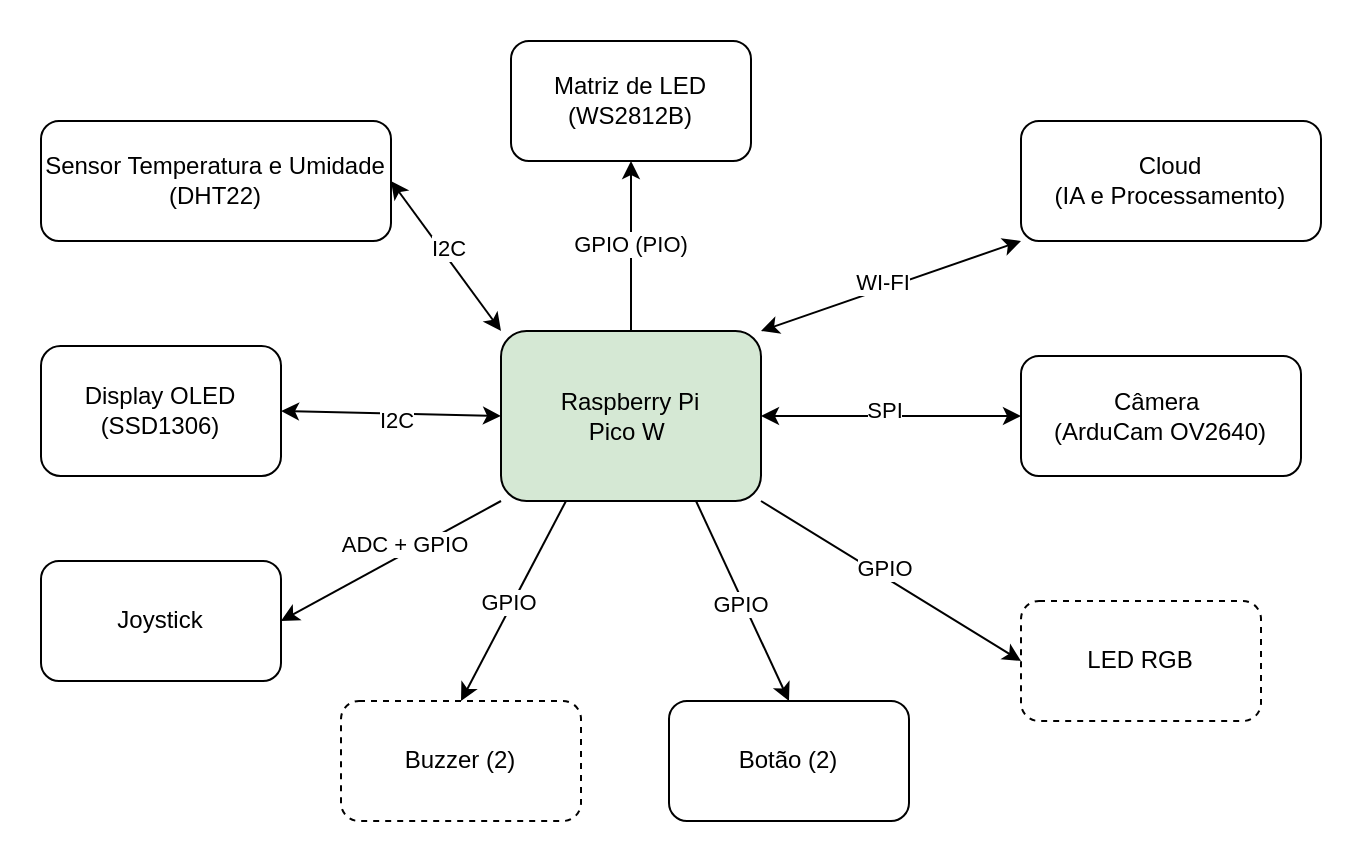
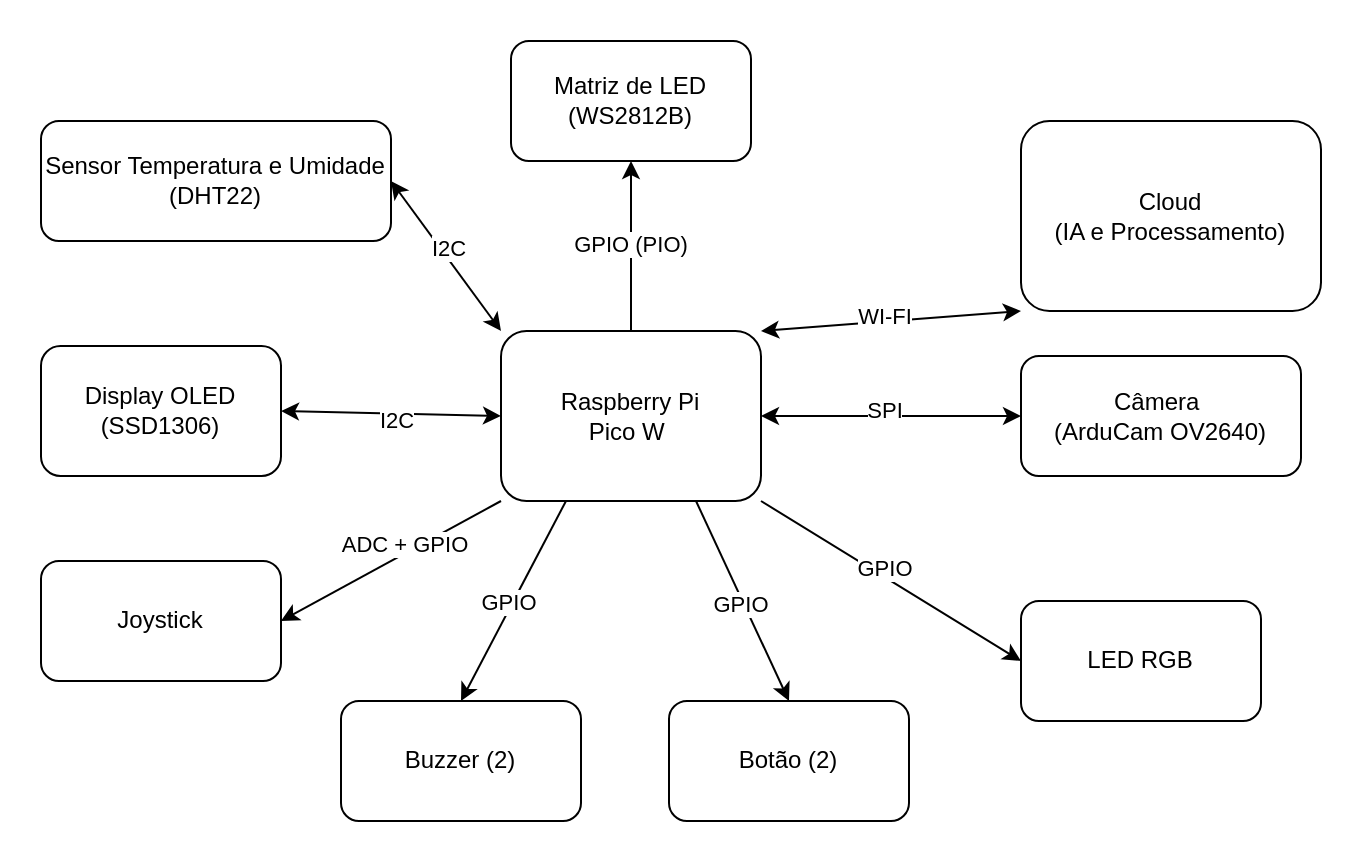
  <mxCell id="0" />
  <mxCell id="1" parent="0" />
  <mxCell id="2" value="Sensor Temperatura e Umidade (DHT22)" style="rounded=1;whiteSpace=wrap;html=1;" vertex="1" parent="1"><mxGeometry x="20" y="60" width="175" height="60" as="geometry" /></mxCell>
  <mxCell id="3" value="Display OLED (SSD1306)" style="rounded=1;whiteSpace=wrap;html=1;" vertex="1" parent="1"><mxGeometry x="20" y="172.5" width="120" height="65" as="geometry" /></mxCell>
- <mxCell id="4" value="Raspberry Pi &lt;br&gt;Pico W&amp;nbsp;" style="rounded=1;whiteSpace=wrap;html=1;fillColor=#d5e8d4;" vertex="1" parent="1"><mxGeometry x="250" y="165" width="130" height="85" as="geometry" /></mxCell>
+ <mxCell id="4" value="Raspberry Pi &lt;br&gt;Pico W&amp;nbsp;" style="rounded=1;whiteSpace=wrap;html=1;" vertex="1" parent="1"><mxGeometry x="250" y="165" width="130" height="85" as="geometry" /></mxCell>
  <mxCell id="5" value="Câmera&amp;nbsp;&lt;div&gt;(ArduCam OV2640)&lt;/div&gt;" style="rounded=1;whiteSpace=wrap;html=1;" vertex="1" parent="1"><mxGeometry x="510" y="177.5" width="140" height="60" as="geometry" /></mxCell>
  <mxCell id="6" value="" style="endArrow=classic;startArrow=classic;html=1;rounded=0;entryX=0;entryY=0;entryDx=0;entryDy=0;exitX=1;exitY=0.5;exitDx=0;exitDy=0;" edge="1" parent="1" source="2" target="4"><mxGeometry width="50" height="50" relative="1" as="geometry"><mxPoint x="310" y="390" as="sourcePoint" /><mxPoint x="360" y="340" as="targetPoint" /></mxGeometry></mxCell>
  <mxCell id="7" value="I2C" style="edgeLabel;html=1;align=center;verticalAlign=middle;resizable=0;points=[];" vertex="1" connectable="0" parent="6"><mxGeometry x="-0.056" y="3" relative="1" as="geometry"><mxPoint as="offset" /></mxGeometry></mxCell>
  <mxCell id="8" value="" style="endArrow=classic;startArrow=classic;html=1;rounded=0;exitX=1;exitY=0.5;exitDx=0;exitDy=0;" edge="1" parent="1" source="4" target="5"><mxGeometry width="50" height="50" relative="1" as="geometry"><mxPoint x="450" y="250" as="sourcePoint" /><mxPoint x="630" y="250" as="targetPoint" /></mxGeometry></mxCell>
  <mxCell id="9" value="SPI" style="edgeLabel;html=1;align=center;verticalAlign=middle;resizable=0;points=[];" vertex="1" connectable="0" parent="8"><mxGeometry x="-0.056" y="3" relative="1" as="geometry"><mxPoint as="offset" /></mxGeometry></mxCell>
  <mxCell id="10" value="" style="endArrow=classic;startArrow=classic;html=1;rounded=0;entryX=1;entryY=0.5;entryDx=0;entryDy=0;exitX=0;exitY=0.5;exitDx=0;exitDy=0;" edge="1" parent="1" source="4" target="3"><mxGeometry width="50" height="50" relative="1" as="geometry"><mxPoint x="80" y="205" as="sourcePoint" /><mxPoint x="260" y="205" as="targetPoint" /></mxGeometry></mxCell>
  <mxCell id="11" value="I2C" style="edgeLabel;html=1;align=center;verticalAlign=middle;resizable=0;points=[];" vertex="1" connectable="0" parent="10"><mxGeometry x="-0.056" y="3" relative="1" as="geometry"><mxPoint as="offset" /></mxGeometry></mxCell>
- <mxCell id="12" value="Cloud&lt;br&gt;(IA e Processamento)" style="rounded=1;whiteSpace=wrap;html=1;" vertex="1" parent="1"><mxGeometry x="510" y="60" width="150" height="60" as="geometry" /></mxCell>
+ <mxCell id="12" value="Cloud&lt;br&gt;(IA e Processamento)" style="rounded=1;whiteSpace=wrap;html=1;" vertex="1" parent="1"><mxGeometry x="510" y="60" width="150" height="95" as="geometry" /></mxCell>
  <mxCell id="13" value="" style="endArrow=classic;startArrow=classic;html=1;rounded=0;exitX=1;exitY=0;exitDx=0;exitDy=0;entryX=0;entryY=1;entryDx=0;entryDy=0;" edge="1" parent="1" source="4" target="12"><mxGeometry width="50" height="50" relative="1" as="geometry"><mxPoint x="390" y="218" as="sourcePoint" /><mxPoint x="580" y="208" as="targetPoint" /></mxGeometry></mxCell>
  <mxCell id="14" value="WI-FI" style="edgeLabel;html=1;align=center;verticalAlign=middle;resizable=0;points=[];" vertex="1" connectable="0" parent="13"><mxGeometry x="-0.056" y="3" relative="1" as="geometry"><mxPoint as="offset" /></mxGeometry></mxCell>
  <mxCell id="15" value="Matriz de LED&lt;br&gt;(WS2812B)" style="rounded=1;whiteSpace=wrap;html=1;" vertex="1" parent="1"><mxGeometry x="255" y="20" width="120" height="60" as="geometry" /></mxCell>
  <mxCell id="16" value="Joystick" style="rounded=1;whiteSpace=wrap;html=1;" vertex="1" parent="1"><mxGeometry x="20" y="280" width="120" height="60" as="geometry" /></mxCell>
  <mxCell id="17" value="" style="endArrow=classic;html=1;rounded=0;entryX=1;entryY=0.5;entryDx=0;entryDy=0;exitX=0;exitY=1;exitDx=0;exitDy=0;" edge="1" parent="1" source="4" target="16"><mxGeometry width="50" height="50" relative="1" as="geometry"><mxPoint x="270" y="250" as="sourcePoint" /><mxPoint x="320" y="200" as="targetPoint" /></mxGeometry></mxCell>
  <mxCell id="18" value="ADC + GPIO" style="edgeLabel;html=1;align=center;verticalAlign=middle;resizable=0;points=[];" vertex="1" connectable="0" parent="17"><mxGeometry x="-0.159" y="-4" relative="1" as="geometry"><mxPoint as="offset" /></mxGeometry></mxCell>
  <mxCell id="19" value="GPIO (PIO&lt;span style=&quot;background-color: light-dark(#ffffff, var(--ge-dark-color, #121212)); color: light-dark(rgb(0, 0, 0), rgb(255, 255, 255));&quot;&gt;)&lt;/span&gt;" style="endArrow=classic;html=1;rounded=0;exitX=0.5;exitY=0;exitDx=0;exitDy=0;entryX=0.5;entryY=1;entryDx=0;entryDy=0;" edge="1" parent="1" source="4" target="15"><mxGeometry width="50" height="50" relative="1" as="geometry"><mxPoint x="270" y="250" as="sourcePoint" /><mxPoint x="320" y="200" as="targetPoint" /></mxGeometry></mxCell>
- <mxCell id="20" value="LED RGB" style="rounded=1;whiteSpace=wrap;html=1;dashed=1;" vertex="1" parent="1"><mxGeometry x="510" y="300" width="120" height="60" as="geometry" /></mxCell>
+ <mxCell id="20" value="LED RGB" style="rounded=1;whiteSpace=wrap;html=1;" vertex="1" parent="1"><mxGeometry x="510" y="300" width="120" height="60" as="geometry" /></mxCell>
  <mxCell id="21" value="" style="endArrow=classic;html=1;rounded=0;entryX=0;entryY=0.5;entryDx=0;entryDy=0;exitX=1;exitY=1;exitDx=0;exitDy=0;" edge="1" parent="1" source="4" target="20"><mxGeometry width="50" height="50" relative="1" as="geometry"><mxPoint x="260" y="260" as="sourcePoint" /><mxPoint x="150" y="320" as="targetPoint" /></mxGeometry></mxCell>
  <mxCell id="22" value="GPIO" style="edgeLabel;html=1;align=center;verticalAlign=middle;resizable=0;points=[];" vertex="1" connectable="0" parent="21"><mxGeometry x="-0.075" y="4" relative="1" as="geometry"><mxPoint x="-1" as="offset" /></mxGeometry></mxCell>
  <mxCell id="23" value="" style="endArrow=classic;html=1;rounded=0;entryX=0.5;entryY=0;entryDx=0;entryDy=0;exitX=0.75;exitY=1;exitDx=0;exitDy=0;" edge="1" parent="1" source="4" target="25"><mxGeometry width="50" height="50" relative="1" as="geometry"><mxPoint x="270" y="270" as="sourcePoint" /><mxPoint x="160" y="330" as="targetPoint" /></mxGeometry></mxCell>
  <mxCell id="24" value="GPIO" style="edgeLabel;html=1;align=center;verticalAlign=middle;resizable=0;points=[];" vertex="1" connectable="0" parent="23"><mxGeometry x="0.019" y="-2" relative="1" as="geometry"><mxPoint as="offset" /></mxGeometry></mxCell>
  <mxCell id="25" value="Botão (2)" style="rounded=1;whiteSpace=wrap;html=1;" vertex="1" parent="1"><mxGeometry x="334" y="350" width="120" height="60" as="geometry" /></mxCell>
- <mxCell id="26" value="Buzzer (2)" style="rounded=1;whiteSpace=wrap;html=1;dashed=1;" vertex="1" parent="1"><mxGeometry x="170" y="350" width="120" height="60" as="geometry" /></mxCell>
+ <mxCell id="26" value="Buzzer (2)" style="rounded=1;whiteSpace=wrap;html=1;" vertex="1" parent="1"><mxGeometry x="170" y="350" width="120" height="60" as="geometry" /></mxCell>
  <mxCell id="27" value="" style="endArrow=classic;html=1;rounded=0;entryX=0.5;entryY=0;entryDx=0;entryDy=0;exitX=0.25;exitY=1;exitDx=0;exitDy=0;" edge="1" parent="1" source="4" target="26"><mxGeometry width="50" height="50" relative="1" as="geometry"><mxPoint x="358" y="260" as="sourcePoint" /><mxPoint x="404" y="360" as="targetPoint" /></mxGeometry></mxCell>
  <mxCell id="28" value="GPIO" style="edgeLabel;html=1;align=center;verticalAlign=middle;resizable=0;points=[];" vertex="1" connectable="0" parent="27"><mxGeometry x="0.019" y="-2" relative="1" as="geometry"><mxPoint as="offset" /></mxGeometry></mxCell>
